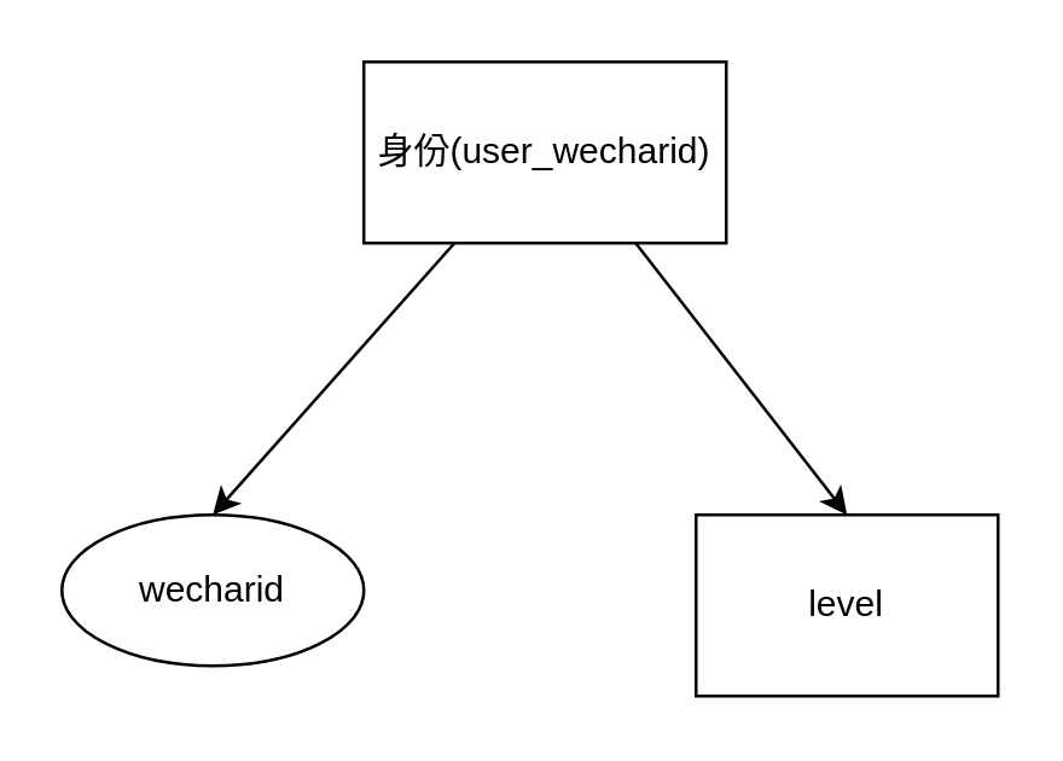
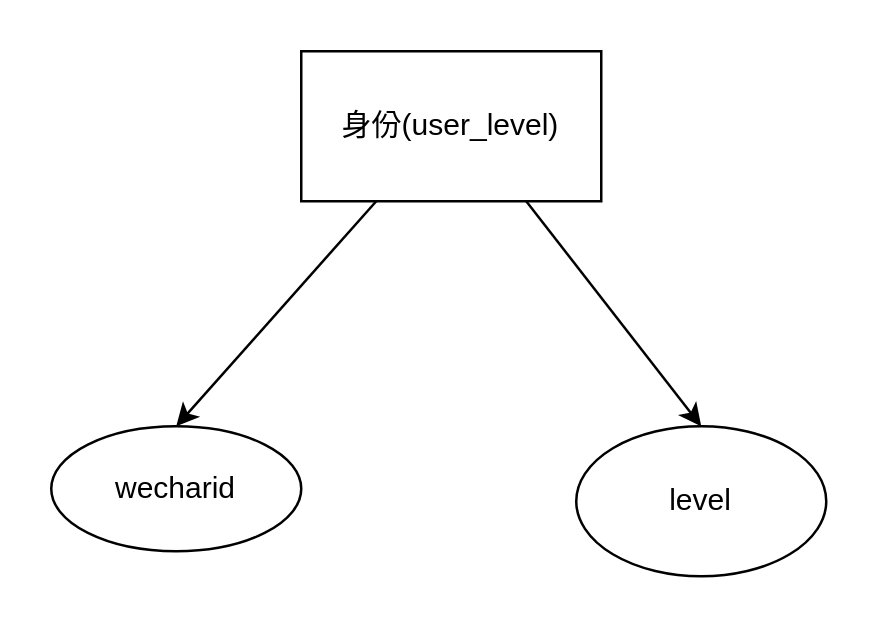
  <mxCell id="0" />
  <mxCell id="1" parent="0" />
- <mxCell id="2" value="&lt;font style=&quot;vertical-align: inherit&quot;&gt;&lt;font style=&quot;vertical-align: inherit&quot;&gt;身份(user_wecharid)&lt;/font&gt;&lt;/font&gt;" style="rounded=0;whiteSpace=wrap;html=1;" parent="1" vertex="1"><mxGeometry x="120" y="20" width="120" height="60" as="geometry" /></mxCell>
+ <mxCell id="2" value="&lt;font style=&quot;vertical-align: inherit&quot;&gt;&lt;font style=&quot;vertical-align: inherit&quot;&gt;身份(user_level)&lt;/font&gt;&lt;/font&gt;" style="rounded=0;whiteSpace=wrap;html=1;" parent="1" vertex="1"><mxGeometry x="120" y="20" width="120" height="60" as="geometry" /></mxCell>
  <mxCell id="3" value="wecharid" style="ellipse;whiteSpace=wrap;html=1;" parent="1" vertex="1"><mxGeometry x="20" y="170" width="100" height="50" as="geometry" /></mxCell>
- <mxCell id="4" value="level" style="whiteSpace=wrap;html=1;rounded=0;" parent="1" vertex="1"><mxGeometry x="230" y="170" width="100" height="60" as="geometry" /></mxCell>
+ <mxCell id="4" value="level" style="ellipse;whiteSpace=wrap;html=1;" parent="1" vertex="1"><mxGeometry x="230" y="170" width="100" height="60" as="geometry" /></mxCell>
  <mxCell id="5" style="orthogonalLoop=1;jettySize=auto;html=1;exitX=0.75;exitY=1;exitDx=0;exitDy=0;sourcePerimeterSpacing=4;entryX=0.5;entryY=0;entryDx=0;entryDy=0;rounded=0;" parent="1" source="2" target="4" edge="1"><mxGeometry relative="1" as="geometry"><mxPoint x="290" y="115" as="targetPoint" /><mxPoint x="240" y="50" as="sourcePoint" /></mxGeometry></mxCell>
  <mxCell id="6" style="orthogonalLoop=1;jettySize=auto;html=1;exitX=0.25;exitY=1;exitDx=0;exitDy=0;sourcePerimeterSpacing=4;entryX=0.5;entryY=0;entryDx=0;entryDy=0;rounded=0;" parent="1" source="2" target="3" edge="1"><mxGeometry relative="1" as="geometry"><mxPoint x="70" y="115" as="targetPoint" /><mxPoint x="120" y="50" as="sourcePoint" /></mxGeometry></mxCell>
